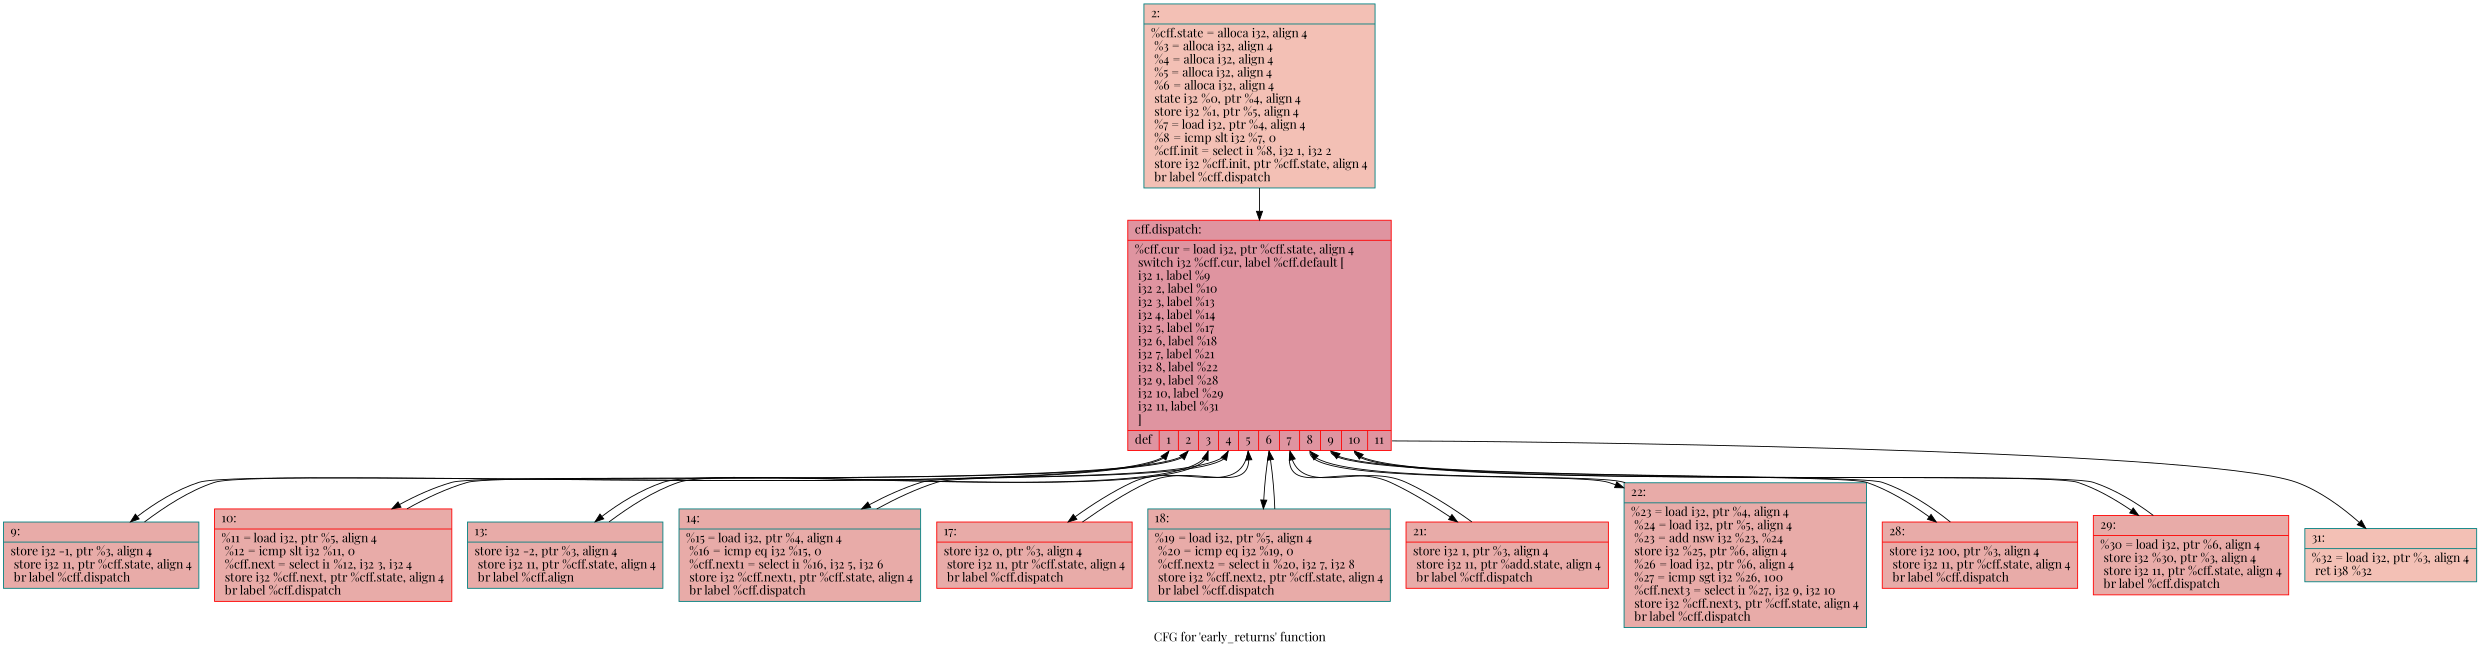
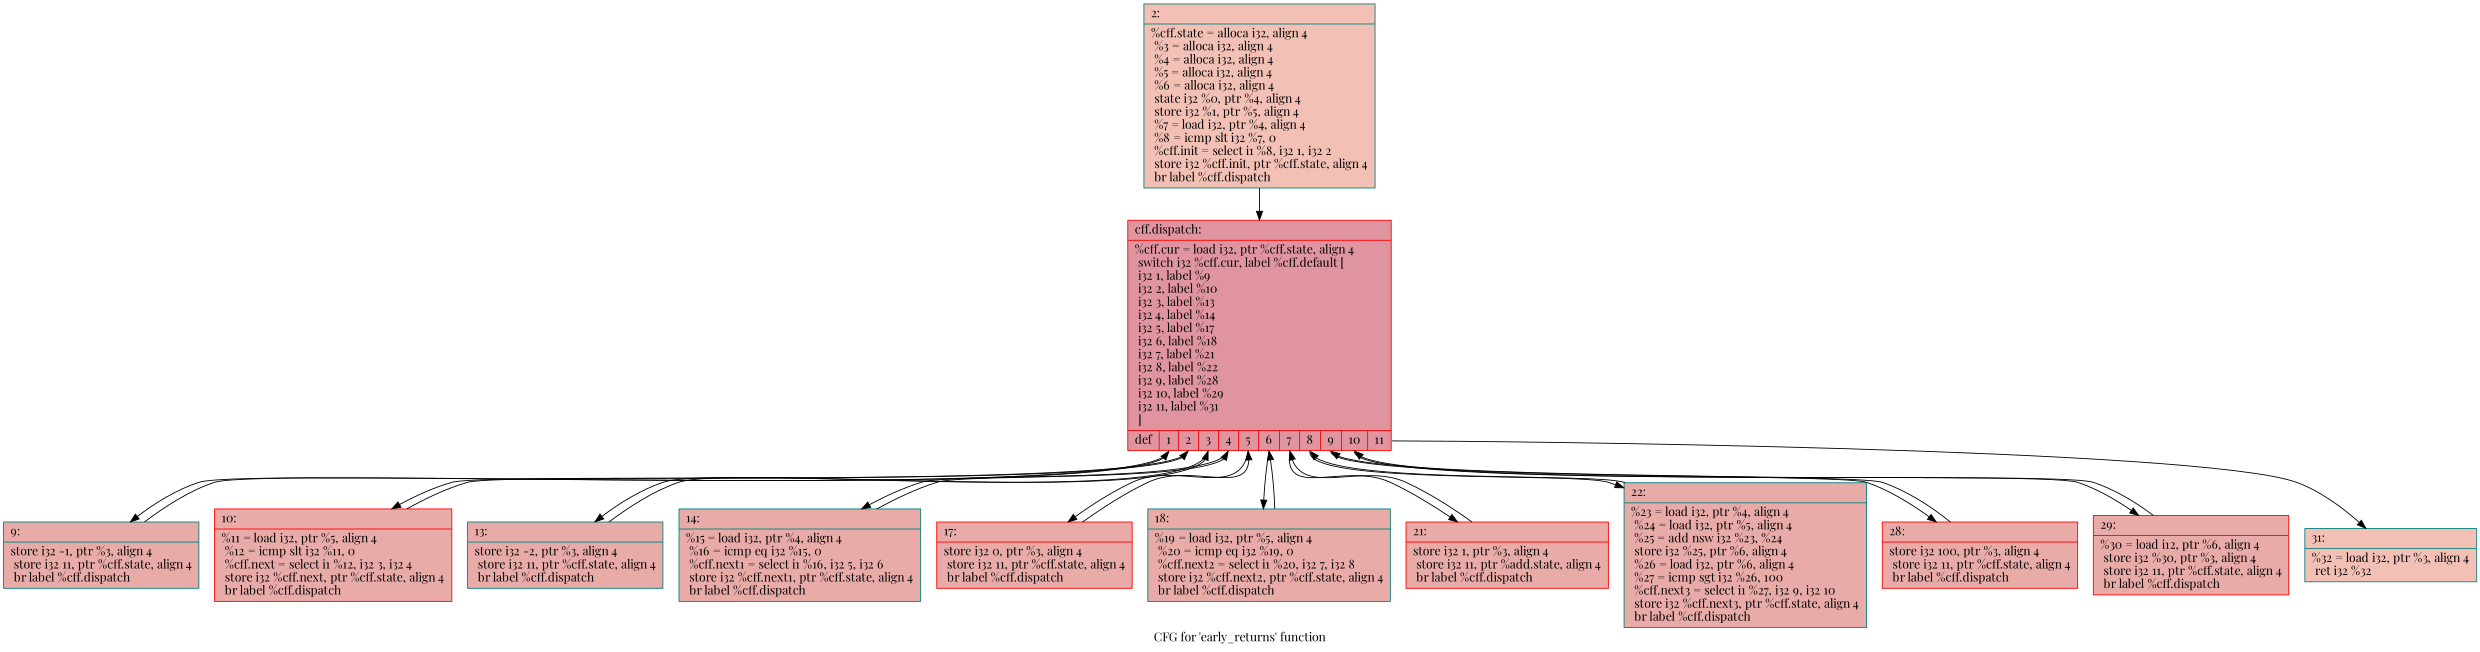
  digraph {
    fontname="Playfair Display"
    label="CFG for 'early_returns' function"
    node [color=teal fillcolor="#cc403a70" fontname="Playfair Display" shape=record style=filled]
    edge [fontname="Playfair Display"]
    n1 [fillcolor="#e5705870" label="{2:\l|  %cff.state = alloca i32, align 4\l  %3 = alloca i32, align 4\l  %4 = alloca i32, align 4\l  %5 = alloca i32, align 4\l  %6 = alloca i32, align 4\l  state i32 %0, ptr %4, align 4\l  store i32 %1, ptr %5, align 4\l  %7 = load i32, ptr %4, align 4\l  %8 = icmp slt i32 %7, 0\l  %cff.init = select i1 %8, i32 1, i32 2\l  store i32 %cff.init, ptr %cff.state, align 4\l  br label %cff.dispatch\l}"]
    n2 [color=red fillcolor="#b70d2870" label="{cff.dispatch:\l|  %cff.cur = load i32, ptr %cff.state, align 4\l  switch i32 %cff.cur, label %cff.default [\l    i32 1, label %9\l    i32 2, label %10\l    i32 3, label %13\l    i32 4, label %14\l    i32 5, label %17\l    i32 6, label %18\l    i32 7, label %21\l    i32 8, label %22\l    i32 9, label %28\l    i32 10, label %29\l    i32 11, label %31\l  ]\l|{<s0>def|<s1>1|<s2>2|<s3>3|<s4>4|<s5>5|<s6>6|<s7>7|<s8>8|<s9>9|<s10>10|<s11>11}}"]
    n3 [label="{9:\l|  store i32 -1, ptr %3, align 4\l  store i32 11, ptr %cff.state, align 4\l  br label %cff.dispatch\l}"]
    n4 [color=red label="{10:\l|  %11 = load i32, ptr %5, align 4\l  %12 = icmp slt i32 %11, 0\l  %cff.next = select i1 %12, i32 3, i32 4\l  store i32 %cff.next, ptr %cff.state, align 4\l  br label %cff.dispatch\l}"]
-   n5 [label="{13:\l|  store i32 -2, ptr %3, align 4\l  store i32 11, ptr %cff.state, align 4\l  br label %cff.align\l}"]
+   n5 [label="{13:\l|  store i32 -2, ptr %3, align 4\l  store i32 11, ptr %cff.state, align 4\l  br label %cff.dispatch\l}"]
    n6 [label="{14:\l|  %15 = load i32, ptr %4, align 4\l  %16 = icmp eq i32 %15, 0\l  %cff.next1 = select i1 %16, i32 5, i32 6\l  store i32 %cff.next1, ptr %cff.state, align 4\l  br label %cff.dispatch\l}"]
    n7 [color=red label="{17:\l|  store i32 0, ptr %3, align 4\l  store i32 11, ptr %cff.state, align 4\l  br label %cff.dispatch\l}"]
    n8 [label="{18:\l|  %19 = load i32, ptr %5, align 4\l  %20 = icmp eq i32 %19, 0\l  %cff.next2 = select i1 %20, i32 7, i32 8\l  store i32 %cff.next2, ptr %cff.state, align 4\l  br label %cff.dispatch\l}"]
    n9 [color=red label="{21:\l|  store i32 1, ptr %3, align 4\l  store i32 11, ptr %add.state, align 4\l  br label %cff.dispatch\l}"]
-   n10 [label="{22:\l|  %23 = load i32, ptr %4, align 4\l  %24 = load i32, ptr %5, align 4\l  %23 = add nsw i32 %23, %24\l  store i32 %25, ptr %6, align 4\l  %26 = load i32, ptr %6, align 4\l  %27 = icmp sgt i32 %26, 100\l  %cff.next3 = select i1 %27, i32 9, i32 10\l  store i32 %cff.next3, ptr %cff.state, align 4\l  br label %cff.dispatch\l}"]
+   n10 [label="{22:\l|  %23 = load i32, ptr %4, align 4\l  %24 = load i32, ptr %5, align 4\l  %25 = add nsw i32 %23, %24\l  store i32 %25, ptr %6, align 4\l  %26 = load i32, ptr %6, align 4\l  %27 = icmp sgt i32 %26, 100\l  %cff.next3 = select i1 %27, i32 9, i32 10\l  store i32 %cff.next3, ptr %cff.state, align 4\l  br label %cff.dispatch\l}"]
    n11 [color=red label="{28:\l|  store i32 100, ptr %3, align 4\l  store i32 11, ptr %cff.state, align 4\l  br label %cff.dispatch\l}"]
-   n12 [color=red label="{29:\l|  %30 = load i32, ptr %6, align 4\l  store i32 %30, ptr %3, align 4\l  store i32 11, ptr %cff.state, align 4\l  br label %cff.dispatch\l}"]
-   n13 [fillcolor="#e5705870" label="{31:\l|  %32 = load i32, ptr %3, align 4\l  ret i38 %32\l}"]
+   n12 [color=red label="{29:\l|  %30 = load i12, ptr %6, align 4\l  store i32 %30, ptr %3, align 4\l  store i32 11, ptr %cff.state, align 4\l  br label %cff.dispatch\l}"]
+   n13 [fillcolor="#e5705870" label="{31:\l|  %32 = load i32, ptr %3, align 4\l  ret i32 %32\l}"]
    n1 -> n2
    n2 -> n3 [tailport=s1]
    n2 -> n4 [tailport=s2]
    n2 -> n5 [tailport=s3]
    n2 -> n6 [tailport=s4]
    n2 -> n7 [tailport=s5]
    n2 -> n8 [tailport=s6]
    n2 -> n9 [tailport=s7]
    n2 -> n10 [tailport=s8]
    n2 -> n11 [tailport=s9]
    n2 -> n12 [tailport=s10]
    n2 -> n13 [tailport=s11]
    n3 -> n2
    n4 -> n2
    n5 -> n2
    n6 -> n2
    n7 -> n2
    n8 -> n2
    n9 -> n2
    n10 -> n2
    n11 -> n2
    n12 -> n2
  }
